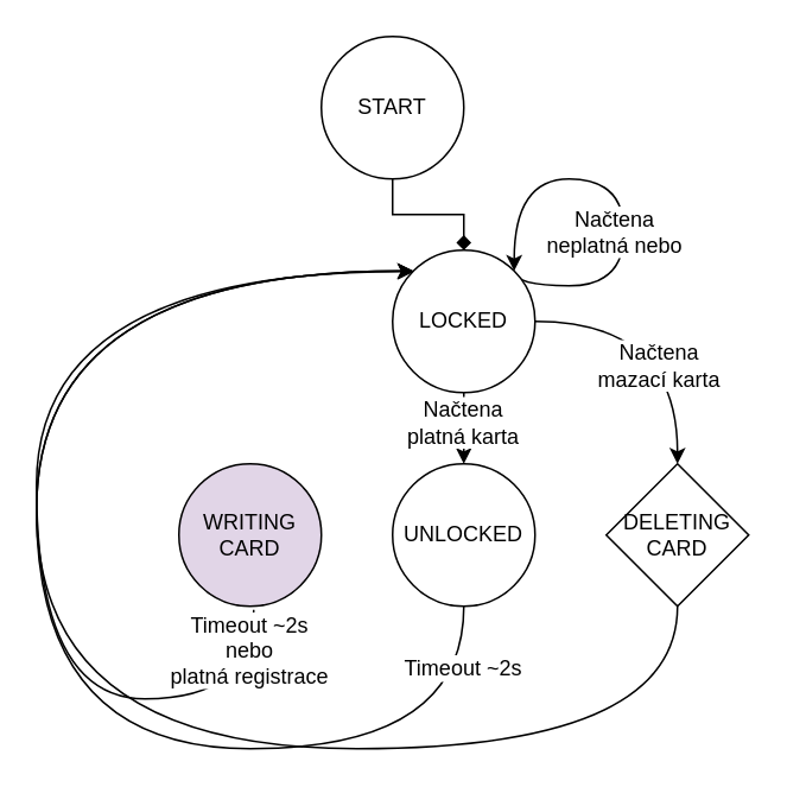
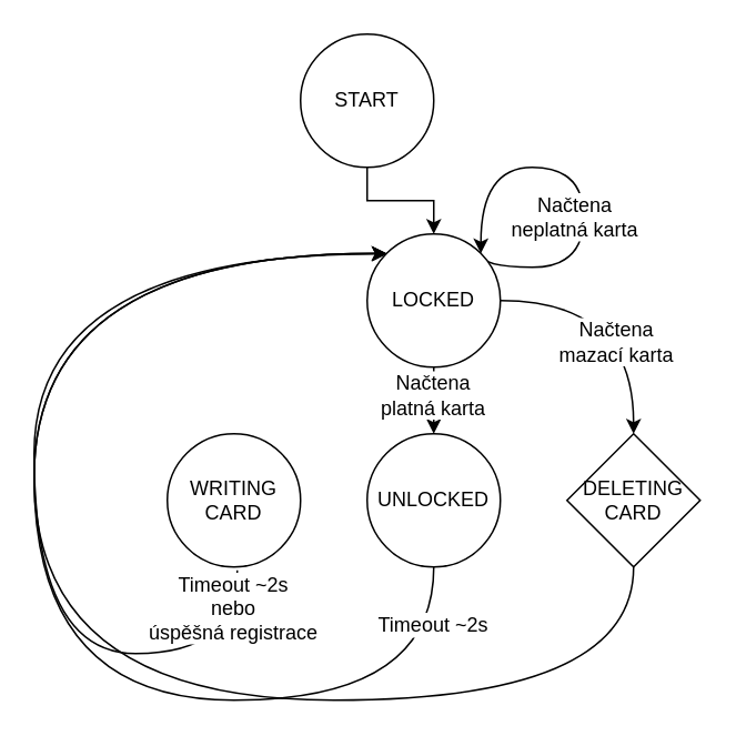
  <mxCell id="0" />
  <mxCell id="1" parent="0" />
- <mxCell id="2" style="edgeStyle=orthogonalEdgeStyle;rounded=0;orthogonalLoop=1;jettySize=auto;html=1;entryX=0.5;entryY=0;entryDx=0;entryDy=0;endArrow=diamond;" edge="1" parent="1" source="3" target="7"><mxGeometry relative="1" as="geometry" /></mxCell>
+ <mxCell id="2" style="edgeStyle=orthogonalEdgeStyle;rounded=0;orthogonalLoop=1;jettySize=auto;html=1;entryX=0.5;entryY=0;entryDx=0;entryDy=0;" edge="1" parent="1" source="3" target="7"><mxGeometry relative="1" as="geometry" /></mxCell>
  <mxCell id="3" value="START" style="ellipse;whiteSpace=wrap;html=1;aspect=fixed;" vertex="1" parent="1"><mxGeometry x="180" y="20" width="80" height="80" as="geometry" /></mxCell>
  <mxCell id="4" style="edgeStyle=orthogonalEdgeStyle;rounded=0;orthogonalLoop=1;jettySize=auto;html=1;entryX=0.5;entryY=0;entryDx=0;entryDy=0;" edge="1" parent="1" source="7" target="9"><mxGeometry relative="1" as="geometry" /></mxCell>
  <mxCell id="5" style="edgeStyle=orthogonalEdgeStyle;rounded=0;orthogonalLoop=1;jettySize=auto;html=1;exitX=1;exitY=0.5;exitDx=0;exitDy=0;entryX=0.5;entryY=0;entryDx=0;entryDy=0;curved=1;" edge="1" parent="1" source="7" target="13"><mxGeometry relative="1" as="geometry"><Array as="points"><mxPoint x="380" y="180" /></Array></mxGeometry></mxCell>
  <mxCell id="6" style="edgeStyle=orthogonalEdgeStyle;rounded=0;orthogonalLoop=1;jettySize=auto;html=1;exitX=1;exitY=0;exitDx=0;exitDy=0;curved=1;entryX=1;entryY=0;entryDx=0;entryDy=0;" edge="1" parent="1" source="7" target="7"><mxGeometry relative="1" as="geometry"><mxPoint x="330" y="120" as="targetPoint" /><Array as="points"><mxPoint x="288" y="160" /><mxPoint x="350" y="160" /><mxPoint x="350" y="100" /><mxPoint x="288" y="100" /></Array></mxGeometry></mxCell>
  <mxCell id="7" value="LOCKED" style="ellipse;whiteSpace=wrap;html=1;aspect=fixed;" vertex="1" parent="1"><mxGeometry x="220" y="140" width="80" height="80" as="geometry" /></mxCell>
  <mxCell id="8" style="edgeStyle=orthogonalEdgeStyle;rounded=0;orthogonalLoop=1;jettySize=auto;html=1;entryX=0;entryY=0;entryDx=0;entryDy=0;curved=1;" edge="1" parent="1" source="9" target="7"><mxGeometry relative="1" as="geometry"><Array as="points"><mxPoint x="260" y="420" /><mxPoint x="20" y="420" /><mxPoint x="20" y="152" /></Array></mxGeometry></mxCell>
  <mxCell id="9" value="UNLOCKED" style="ellipse;whiteSpace=wrap;html=1;aspect=fixed;" vertex="1" parent="1"><mxGeometry x="220" y="260" width="80" height="80" as="geometry" /></mxCell>
  <mxCell id="10" style="edgeStyle=orthogonalEdgeStyle;rounded=0;orthogonalLoop=1;jettySize=auto;html=1;curved=1;" edge="1" parent="1"><mxGeometry relative="1" as="geometry"><mxPoint x="232" y="152" as="targetPoint" /><mxPoint x="142" y="342" as="sourcePoint" /><Array as="points"><mxPoint x="142" y="392" /><mxPoint x="20" y="392" /><mxPoint x="20" y="152" /></Array></mxGeometry></mxCell>
- <mxCell id="11" value="WRITING&lt;div&gt;CARD&lt;/div&gt;" style="ellipse;whiteSpace=wrap;html=1;aspect=fixed;fillColor=#e1d5e7;" vertex="1" parent="1"><mxGeometry x="100" y="260" width="80" height="80" as="geometry" /></mxCell>
+ <mxCell id="11" value="WRITING&lt;div&gt;CARD&lt;/div&gt;" style="ellipse;whiteSpace=wrap;html=1;aspect=fixed;" vertex="1" parent="1"><mxGeometry x="100" y="260" width="80" height="80" as="geometry" /></mxCell>
  <mxCell id="12" style="edgeStyle=orthogonalEdgeStyle;rounded=0;orthogonalLoop=1;jettySize=auto;html=1;entryX=0;entryY=0;entryDx=0;entryDy=0;curved=1;" edge="1" parent="1" source="13" target="7"><mxGeometry relative="1" as="geometry"><Array as="points"><mxPoint x="380" y="420" /><mxPoint x="20" y="420" /><mxPoint x="20" y="152" /></Array></mxGeometry></mxCell>
  <mxCell id="13" value="DELETING&lt;div&gt;CARD&lt;/div&gt;" style="rhombus;whiteSpace=wrap;html=1;aspect=fixed;" vertex="1" parent="1"><mxGeometry x="340" y="260" width="80" height="80" as="geometry" /></mxCell>
- <mxCell id="14" value="Načtena neplatná nebo" style="text;html=1;align=center;verticalAlign=middle;whiteSpace=wrap;rounded=0;labelBackgroundColor=default;" vertex="1" parent="1"><mxGeometry x="300" y="115" width="90" height="30" as="geometry" /></mxCell>
+ <mxCell id="14" value="Načtena neplatná karta" style="text;html=1;align=center;verticalAlign=middle;whiteSpace=wrap;rounded=0;labelBackgroundColor=default;" vertex="1" parent="1"><mxGeometry x="300" y="115" width="90" height="30" as="geometry" /></mxCell>
  <mxCell id="15" value="Načtena platná karta" style="text;html=1;align=center;verticalAlign=middle;whiteSpace=wrap;rounded=0;labelBackgroundColor=default;" vertex="1" parent="1"><mxGeometry x="220" y="222" width="80" height="30" as="geometry" /></mxCell>
  <mxCell id="16" value="Načtena mazací karta" style="text;html=1;align=center;verticalAlign=middle;whiteSpace=wrap;rounded=0;labelBackgroundColor=default;" vertex="1" parent="1"><mxGeometry x="330" y="190" width="80" height="30" as="geometry" /></mxCell>
  <mxCell id="17" value="Timeout ~2s" style="text;html=1;align=center;verticalAlign=middle;whiteSpace=wrap;rounded=0;labelBackgroundColor=default;" vertex="1" parent="1"><mxGeometry x="220" y="360" width="80" height="30" as="geometry" /></mxCell>
- <mxCell id="18" value="Timeout ~2s&lt;div&gt;nebo&lt;/div&gt;&lt;div&gt;platná registrace&lt;/div&gt;" style="text;html=1;align=center;verticalAlign=middle;whiteSpace=wrap;rounded=0;labelBackgroundColor=default;" vertex="1" parent="1"><mxGeometry x="75" y="350" width="130" height="30" as="geometry" /></mxCell>
+ <mxCell id="18" value="Timeout ~2s&lt;div&gt;nebo&lt;/div&gt;&lt;div&gt;úspěšná registrace&lt;/div&gt;" style="text;html=1;align=center;verticalAlign=middle;whiteSpace=wrap;rounded=0;labelBackgroundColor=default;" vertex="1" parent="1"><mxGeometry x="75" y="350" width="130" height="30" as="geometry" /></mxCell>
